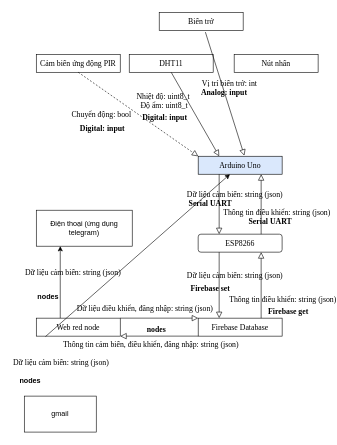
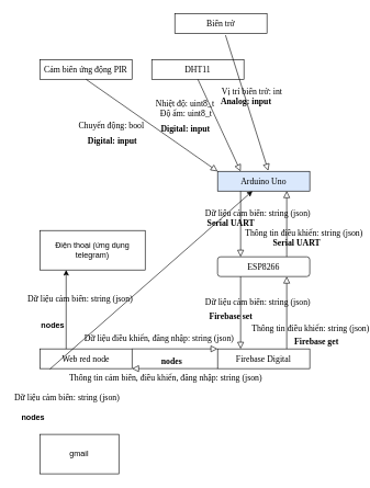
  <mxCell id="0" />
  <mxCell id="1" parent="0" />
  <mxCell id="2" value="Arduino Uno" style="fontStyle=0;whiteSpace=wrap;html=1;fontFamily=Times New Roman;fontSize=13;fillColor=#dae8fc;" parent="1" vertex="1"><mxGeometry x="330" y="260" width="140" height="30" as="geometry" /></mxCell>
- <mxCell id="3" value="DHT11" style="fontStyle=0;whiteSpace=wrap;html=1;fontFamily=Times New Roman;fontSize=13;" parent="1" vertex="1"><mxGeometry x="215" y="90" width="140" height="30" as="geometry" /></mxCell>
+ <mxCell id="3" value="DHT11" style="fontStyle=0;whiteSpace=wrap;html=1;fontFamily=Times New Roman;fontSize=13;" parent="1" vertex="1"><mxGeometry x="230" y="90" width="140" height="30" as="geometry" /></mxCell>
  <mxCell id="4" value="Cảm biến ứng động PIR" style="fontStyle=0;whiteSpace=wrap;html=1;fontFamily=Times New Roman;fontSize=13;" parent="1" vertex="1"><mxGeometry x="60" y="90" width="140" height="30" as="geometry" /></mxCell>
  <mxCell id="5" value="ESP8266" style="fontStyle=0;whiteSpace=wrap;html=1;fontFamily=Times New Roman;fontSize=13;rounded=1;" parent="1" vertex="1"><mxGeometry x="330" y="390" width="140" height="30" as="geometry" /></mxCell>
- <mxCell id="6" value="&lt;span&gt;Chuyển động: bool&amp;nbsp;&lt;/span&gt;" style="endArrow=block;html=1;rounded=0;align=center;verticalAlign=bottom;endFill=0;labelBackgroundColor=none;endSize=8;exitX=0.5;exitY=1;exitDx=0;exitDy=0;entryX=0;entryY=0;entryDx=0;entryDy=0;fontFamily=Times New Roman;fontSize=13;fontStyle=0;dashed=1;" parent="1" source="4" target="2" edge="1"><mxGeometry x="-0.356" y="-43" relative="1" as="geometry"><mxPoint x="350" y="250" as="sourcePoint" /><mxPoint x="350" y="320" as="targetPoint" /><mxPoint as="offset" /></mxGeometry></mxCell>
+ <mxCell id="6" value="&lt;span&gt;Chuyển động: bool&amp;nbsp;&lt;/span&gt;" style="endArrow=block;html=1;rounded=0;align=center;verticalAlign=bottom;endFill=0;labelBackgroundColor=none;endSize=8;exitX=0.5;exitY=1;exitDx=0;exitDy=0;entryX=0;entryY=0;entryDx=0;entryDy=0;fontFamily=Times New Roman;fontSize=13;fontStyle=0" parent="1" source="4" target="2" edge="1"><mxGeometry x="-0.356" y="-43" relative="1" as="geometry"><mxPoint x="350" y="250" as="sourcePoint" /><mxPoint x="350" y="320" as="targetPoint" /><mxPoint as="offset" /></mxGeometry></mxCell>
  <mxCell id="7" value="Digital: input" style="resizable=0;html=1;align=center;verticalAlign=top;labelBackgroundColor=none;fontFamily=Times New Roman;fontSize=13;fontStyle=1" parent="6" connectable="0" vertex="1"><mxGeometry relative="1" as="geometry"><mxPoint x="-60" y="10" as="offset" /></mxGeometry></mxCell>
- <mxCell id="8" value="Nút nhấn" style="fontStyle=0;whiteSpace=wrap;html=1;fontFamily=Times New Roman;fontSize=13;" parent="1" vertex="1"><mxGeometry x="390" y="90" width="140" height="30" as="geometry" /></mxCell>
  <mxCell id="9" value="&lt;span&gt;Nhiệt độ: uint8_t&amp;nbsp;&lt;/span&gt;&lt;div&gt;&lt;span&gt;Độ ẩm: uint8_t&lt;/span&gt;&lt;/div&gt;" style="endArrow=block;html=1;rounded=0;align=center;verticalAlign=bottom;endFill=0;labelBackgroundColor=none;endSize=8;exitX=0.5;exitY=1;exitDx=0;exitDy=0;entryX=0.25;entryY=0;entryDx=0;entryDy=0;fontFamily=Times New Roman;fontSize=13;fontStyle=0" parent="1" source="3" target="2" edge="1"><mxGeometry x="-0.356" y="-43" relative="1" as="geometry"><mxPoint x="410" y="-20" as="sourcePoint" /><mxPoint x="610" y="120" as="targetPoint" /><mxPoint as="offset" /></mxGeometry></mxCell>
  <mxCell id="10" value="Digital: input" style="resizable=0;html=1;align=center;verticalAlign=top;labelBackgroundColor=none;fontFamily=Times New Roman;fontSize=13;fontStyle=1" parent="9" connectable="0" vertex="1"><mxGeometry relative="1" as="geometry"><mxPoint x="-52" y="-9" as="offset" /></mxGeometry></mxCell>
  <mxCell id="11" value="&lt;br&gt;&lt;div&gt;&lt;span style=&quot;line-height: 11px;&quot;&gt;&lt;div style=&quot;&quot;&gt;&lt;span&gt;&lt;br&gt;&lt;/span&gt;&lt;/div&gt;&lt;div style=&quot;&quot;&gt;&lt;span&gt;&lt;br&gt;&lt;/span&gt;&lt;/div&gt;&lt;br&gt;&lt;br&gt;Serial UART&lt;/span&gt;&lt;/div&gt;" style="endArrow=block;html=1;rounded=0;align=center;verticalAlign=bottom;endFill=0;labelBackgroundColor=none;endSize=8;entryX=0.25;entryY=0;entryDx=0;entryDy=0;exitX=0.25;exitY=1;exitDx=0;exitDy=0;fontFamily=Times New Roman;fontSize=13;fontStyle=1" parent="1" source="2" target="5" edge="1"><mxGeometry x="0.2" y="-15" relative="1" as="geometry"><mxPoint x="470" y="260" as="sourcePoint" /><mxPoint x="780" y="440" as="targetPoint" /><mxPoint as="offset" /></mxGeometry></mxCell>
  <mxCell id="12" value="Dữ liệu cảm biến: string (json)" style="resizable=0;html=1;align=center;verticalAlign=top;labelBackgroundColor=none;fontFamily=Times New Roman;fontSize=13;fontStyle=0" parent="11" connectable="0" vertex="1"><mxGeometry relative="1" as="geometry"><mxPoint x="25" y="-30" as="offset" /></mxGeometry></mxCell>
- <mxCell id="13" value="Firebase Database" style="fontStyle=0;whiteSpace=wrap;html=1;fontFamily=Times New Roman;fontSize=13;" parent="1" vertex="1"><mxGeometry x="330" y="530" width="140" height="30" as="geometry" /></mxCell>
+ <mxCell id="13" value="Firebase Digital" style="fontStyle=0;whiteSpace=wrap;html=1;fontFamily=Times New Roman;fontSize=13;" parent="1" vertex="1"><mxGeometry x="330" y="530" width="140" height="30" as="geometry" /></mxCell>
  <mxCell id="14" value="&lt;div&gt;Firebase set&lt;/div&gt;" style="endArrow=block;html=1;rounded=0;align=center;verticalAlign=bottom;endFill=0;labelBackgroundColor=none;endSize=8;entryX=0.25;entryY=0;entryDx=0;entryDy=0;exitX=0.25;exitY=1;exitDx=0;exitDy=0;fontFamily=Times New Roman;fontSize=13;fontStyle=1" parent="1" source="5" target="13" edge="1"><mxGeometry x="0.273" y="-15" relative="1" as="geometry"><mxPoint x="480" y="278" as="sourcePoint" /><mxPoint x="630" y="278" as="targetPoint" /><mxPoint y="1" as="offset" /></mxGeometry></mxCell>
  <mxCell id="15" value="Dữ liệu cảm biến: string (json)" style="resizable=0;html=1;align=center;verticalAlign=top;labelBackgroundColor=none;fontFamily=Times New Roman;fontSize=13;fontStyle=0" parent="14" connectable="0" vertex="1"><mxGeometry relative="1" as="geometry"><mxPoint x="25" y="-30" as="offset" /></mxGeometry></mxCell>
  <mxCell id="16" value="Dữ liệu cảm biến: string (json)" style="resizable=0;html=1;align=center;verticalAlign=top;labelBackgroundColor=none;fontFamily=Times New Roman;fontSize=13;fontStyle=0" connectable="0" vertex="1" parent="14"><mxGeometry relative="1" as="geometry"><mxPoint x="-245" y="-35" as="offset" /></mxGeometry></mxCell>
  <mxCell id="17" value="Dữ liệu cảm biến: string (json)" style="resizable=0;html=1;align=center;verticalAlign=top;labelBackgroundColor=none;fontFamily=Times New Roman;fontSize=13;fontStyle=0" connectable="0" vertex="1" parent="14"><mxGeometry relative="1" as="geometry"><mxPoint x="-265" y="115" as="offset" /></mxGeometry></mxCell>
  <mxCell id="18" value="&lt;div&gt;Firebase get&lt;/div&gt;" style="endArrow=block;html=1;rounded=0;align=center;verticalAlign=bottom;endFill=0;labelBackgroundColor=none;endSize=8;entryX=0.75;entryY=1;entryDx=0;entryDy=0;exitX=0.75;exitY=0;exitDx=0;exitDy=0;fontFamily=Times New Roman;fontSize=13;fontStyle=1" parent="1" source="13" target="5" edge="1"><mxGeometry x="-1" y="-45" relative="1" as="geometry"><mxPoint x="665" y="300" as="sourcePoint" /><mxPoint x="665" y="420" as="targetPoint" /><mxPoint as="offset" /></mxGeometry></mxCell>
  <mxCell id="19" value="Thông tin điều khiển: string (json)" style="resizable=0;html=1;align=center;verticalAlign=top;labelBackgroundColor=none;fontFamily=Times New Roman;fontSize=13;fontStyle=0" parent="18" connectable="0" vertex="1"><mxGeometry relative="1" as="geometry"><mxPoint x="35" y="10" as="offset" /></mxGeometry></mxCell>
  <mxCell id="20" value="&lt;span&gt;&lt;br&gt;&lt;/span&gt;&lt;div&gt;&lt;span style=&quot;line-height: 11px;&quot;&gt;&lt;div&gt;&lt;span&gt;&lt;br&gt;&lt;/span&gt;&lt;/div&gt;&lt;div&gt;&lt;span&gt;&lt;br&gt;&lt;/span&gt;&lt;/div&gt;&lt;br&gt;&lt;br&gt;Serial UART&lt;/span&gt;&lt;/div&gt;" style="endArrow=block;html=1;rounded=0;align=center;verticalAlign=bottom;endFill=0;labelBackgroundColor=none;endSize=8;entryX=0.75;entryY=1;entryDx=0;entryDy=0;exitX=0.75;exitY=0;exitDx=0;exitDy=0;fontFamily=Times New Roman;fontSize=13;fontStyle=1" parent="1" source="5" target="2" edge="1"><mxGeometry x="-0.8" y="-15" relative="1" as="geometry"><mxPoint x="375" y="300" as="sourcePoint" /><mxPoint x="375" y="400" as="targetPoint" /><mxPoint as="offset" /></mxGeometry></mxCell>
  <mxCell id="21" value="Thông tin điều khiển: string (json)" style="resizable=0;html=1;align=center;verticalAlign=top;labelBackgroundColor=none;fontFamily=Times New Roman;fontSize=13;fontStyle=0" parent="20" connectable="0" vertex="1"><mxGeometry relative="1" as="geometry"><mxPoint x="25" as="offset" /></mxGeometry></mxCell>
  <mxCell id="22" value="Web red node" style="fontStyle=0;whiteSpace=wrap;html=1;fontFamily=Times New Roman;fontSize=13;" parent="1" vertex="1"><mxGeometry x="60" y="530" width="140" height="30" as="geometry" /></mxCell>
  <mxCell id="23" value="&lt;div&gt;nodes&lt;/div&gt;" style="endArrow=block;html=1;rounded=0;align=center;verticalAlign=bottom;endFill=0;labelBackgroundColor=none;endSize=8;fontFamily=Times New Roman;fontSize=13;fontStyle=1;exitX=1;exitY=0;exitDx=0;exitDy=0;exitPerimeter=0;entryX=0;entryY=0;entryDx=0;entryDy=0;" parent="1" source="22" target="13" edge="1"><mxGeometry x="-0.077" y="-30" relative="1" as="geometry"><mxPoint x="250" y="530" as="sourcePoint" /><mxPoint x="330" y="538" as="targetPoint" /><mxPoint as="offset" /></mxGeometry></mxCell>
  <mxCell id="24" value="Dữ liệu điều khiển, đăng nhập: string (json)" style="resizable=0;html=1;align=center;verticalAlign=top;labelBackgroundColor=none;fontFamily=Times New Roman;fontSize=13;fontStyle=0" parent="23" connectable="0" vertex="1"><mxGeometry relative="1" as="geometry"><mxPoint x="-25" y="-30" as="offset" /></mxGeometry></mxCell>
  <mxCell id="25" value="" style="endArrow=block;html=1;rounded=0;align=center;verticalAlign=bottom;endFill=0;labelBackgroundColor=none;endSize=8;entryX=1;entryY=1;entryDx=0;entryDy=0;exitX=0;exitY=1;exitDx=0;exitDy=0;fontFamily=Times New Roman;fontSize=13;fontStyle=1;exitPerimeter=0;" parent="1" source="13" target="22" edge="1"><mxGeometry x="-1" y="-45" relative="1" as="geometry"><mxPoint x="445" y="540" as="sourcePoint" /><mxPoint x="445" y="430" as="targetPoint" /><mxPoint as="offset" /></mxGeometry></mxCell>
  <mxCell id="26" value="Thông tin cảm biến, điều khiển, đăng nhập: string (json)" style="resizable=0;html=1;align=center;verticalAlign=top;labelBackgroundColor=none;fontFamily=Times New Roman;fontSize=13;fontStyle=0" parent="25" connectable="0" vertex="1"><mxGeometry relative="1" as="geometry"><mxPoint x="-15" as="offset" /></mxGeometry></mxCell>
  <mxCell id="27" value="Biến trở" style="fontStyle=0;whiteSpace=wrap;html=1;fontFamily=Times New Roman;fontSize=13;" parent="1" vertex="1"><mxGeometry x="265" y="20" width="140" height="30" as="geometry" /></mxCell>
  <mxCell id="28" value="Vị trí biến trở: int" style="endArrow=block;html=1;rounded=0;align=center;verticalAlign=bottom;endFill=0;labelBackgroundColor=none;endSize=8;exitX=0.55;exitY=1.1;exitDx=0;exitDy=0;entryX=0.55;entryY=-0.033;entryDx=0;entryDy=0;fontFamily=Times New Roman;fontSize=13;fontStyle=0;exitPerimeter=0;entryPerimeter=0;" parent="1" source="27" target="2" edge="1"><mxGeometry x="-0.046" y="9" relative="1" as="geometry"><mxPoint x="470" y="130" as="sourcePoint" /><mxPoint x="445" y="270" as="targetPoint" /><mxPoint as="offset" /></mxGeometry></mxCell>
  <mxCell id="29" value="Analog: input" style="resizable=0;html=1;align=center;verticalAlign=top;labelBackgroundColor=none;fontFamily=Times New Roman;fontSize=13;fontStyle=1" parent="28" connectable="0" vertex="1"><mxGeometry relative="1" as="geometry"><mxPoint x="-2" y="-16" as="offset" /></mxGeometry></mxCell>
  <mxCell id="30" value="Điện thoại (ứng dụng telegram)" style="rounded=0;whiteSpace=wrap;html=1;" vertex="1" parent="1"><mxGeometry x="60" y="350" width="160" height="60" as="geometry" /></mxCell>
  <mxCell id="31" value="" style="endArrow=classic;html=1;rounded=0;entryX=0.25;entryY=1;entryDx=0;entryDy=0;" edge="1" parent="1" target="30"><mxGeometry width="50" height="50" relative="1" as="geometry"><mxPoint x="100" y="530" as="sourcePoint" /><mxPoint x="70" y="460" as="targetPoint" /></mxGeometry></mxCell>
  <mxCell id="32" value="&lt;b&gt;nodes&lt;/b&gt;" style="text;html=1;align=center;verticalAlign=middle;whiteSpace=wrap;rounded=0;" vertex="1" parent="1"><mxGeometry x="50" y="480" width="60" height="30" as="geometry" /></mxCell>
- <mxCell id="33" value="gmail" style="rounded=0;whiteSpace=wrap;html=1;" vertex="1" parent="1"><mxGeometry x="40" y="660" width="120" height="60" as="geometry" /></mxCell>
+ <mxCell id="33" value="gmail" style="rounded=0;whiteSpace=wrap;html=1;" vertex="1" parent="1"><mxGeometry x="60" y="660" width="120" height="60" as="geometry" /></mxCell>
  <mxCell id="34" value="" style="endArrow=classic;html=1;rounded=0;exitX=0.109;exitY=1.026;exitDx=0;exitDy=0;exitPerimeter=0;" edge="1" parent="1" source="22" target="2"><mxGeometry width="50" height="50" relative="1" as="geometry"><mxPoint x="320" y="630" as="sourcePoint" /><mxPoint x="370" y="580" as="targetPoint" /></mxGeometry></mxCell>
  <mxCell id="35" value="&lt;b&gt;nodes&lt;/b&gt;" style="text;html=1;align=center;verticalAlign=middle;whiteSpace=wrap;rounded=0;" vertex="1" parent="1"><mxGeometry y="620" width="60" height="30" as="geometry" x="20" /></mxCell>
